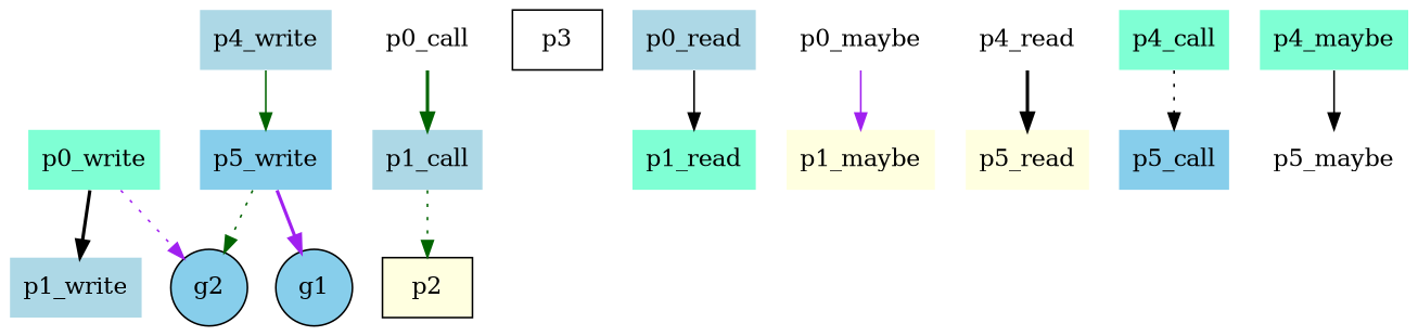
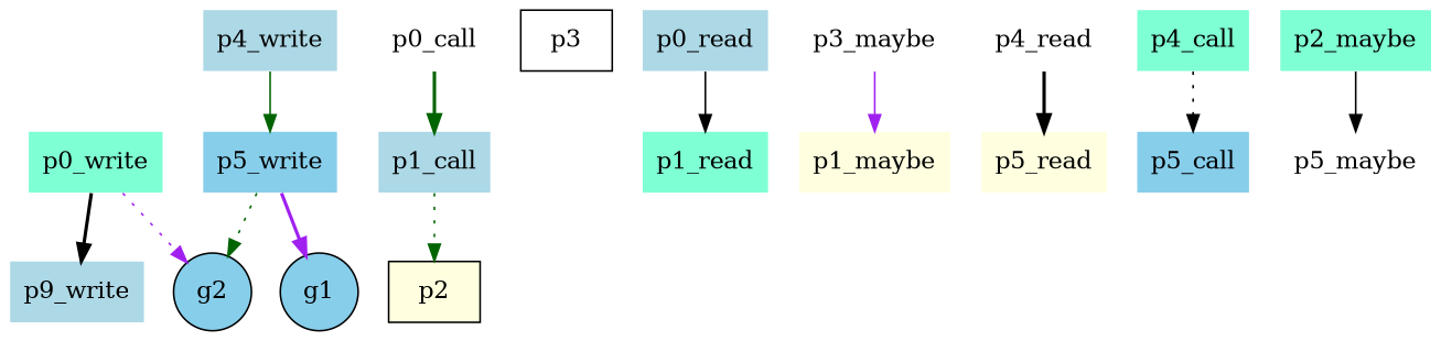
  digraph {
    splies=true
    node [fillcolor=white shape=none style=filled]
    edge [color=black style=solid]
    g1 [fillcolor=skyblue shape=circle]
    g2 [fillcolor=skyblue shape=circle]
    p2 [fillcolor=lightyellow shape=box]
    p3 [shape=box]
    p0_read [fillcolor=lightblue]
    p1_read [fillcolor=aquamarine]
    p0_write [fillcolor=aquamarine]
-   p1_write [fillcolor=lightblue]
+   p1_write [fillcolor=lightblue label=p9_write]
    p1_call [fillcolor=lightblue]
    p0_call
    p1_maybe [fillcolor=lightyellow]
-   p0_maybe
+   p0_maybe [label=p3_maybe]
    p5_read [fillcolor=lightyellow]
    p4_read
    p4_write [fillcolor=lightblue]
    p5_write [fillcolor=skyblue]
    p4_call [fillcolor=aquamarine]
    p5_call [fillcolor=skyblue]
-   p4_maybe [fillcolor=aquamarine]
+   p4_maybe [fillcolor=aquamarine label=p2_maybe]
    p5_maybe
    p0_read -> p1_read
    p0_write -> g2 [color=purple style=dotted]
    p0_write -> p1_write [style=bold]
    p1_call -> p2 [color=darkgreen style=dotted]
    p0_call -> p1_call [color=darkgreen style=bold]
    p0_maybe -> p1_maybe [color=purple]
    p4_read -> p5_read [style=bold]
    p4_write -> p5_write [color=darkgreen]
    p5_write -> g1 [color=purple style=bold]
    p5_write -> g2 [color=darkgreen style=dotted]
    p4_call -> p5_call [style=dotted]
    p4_maybe -> p5_maybe
  }
